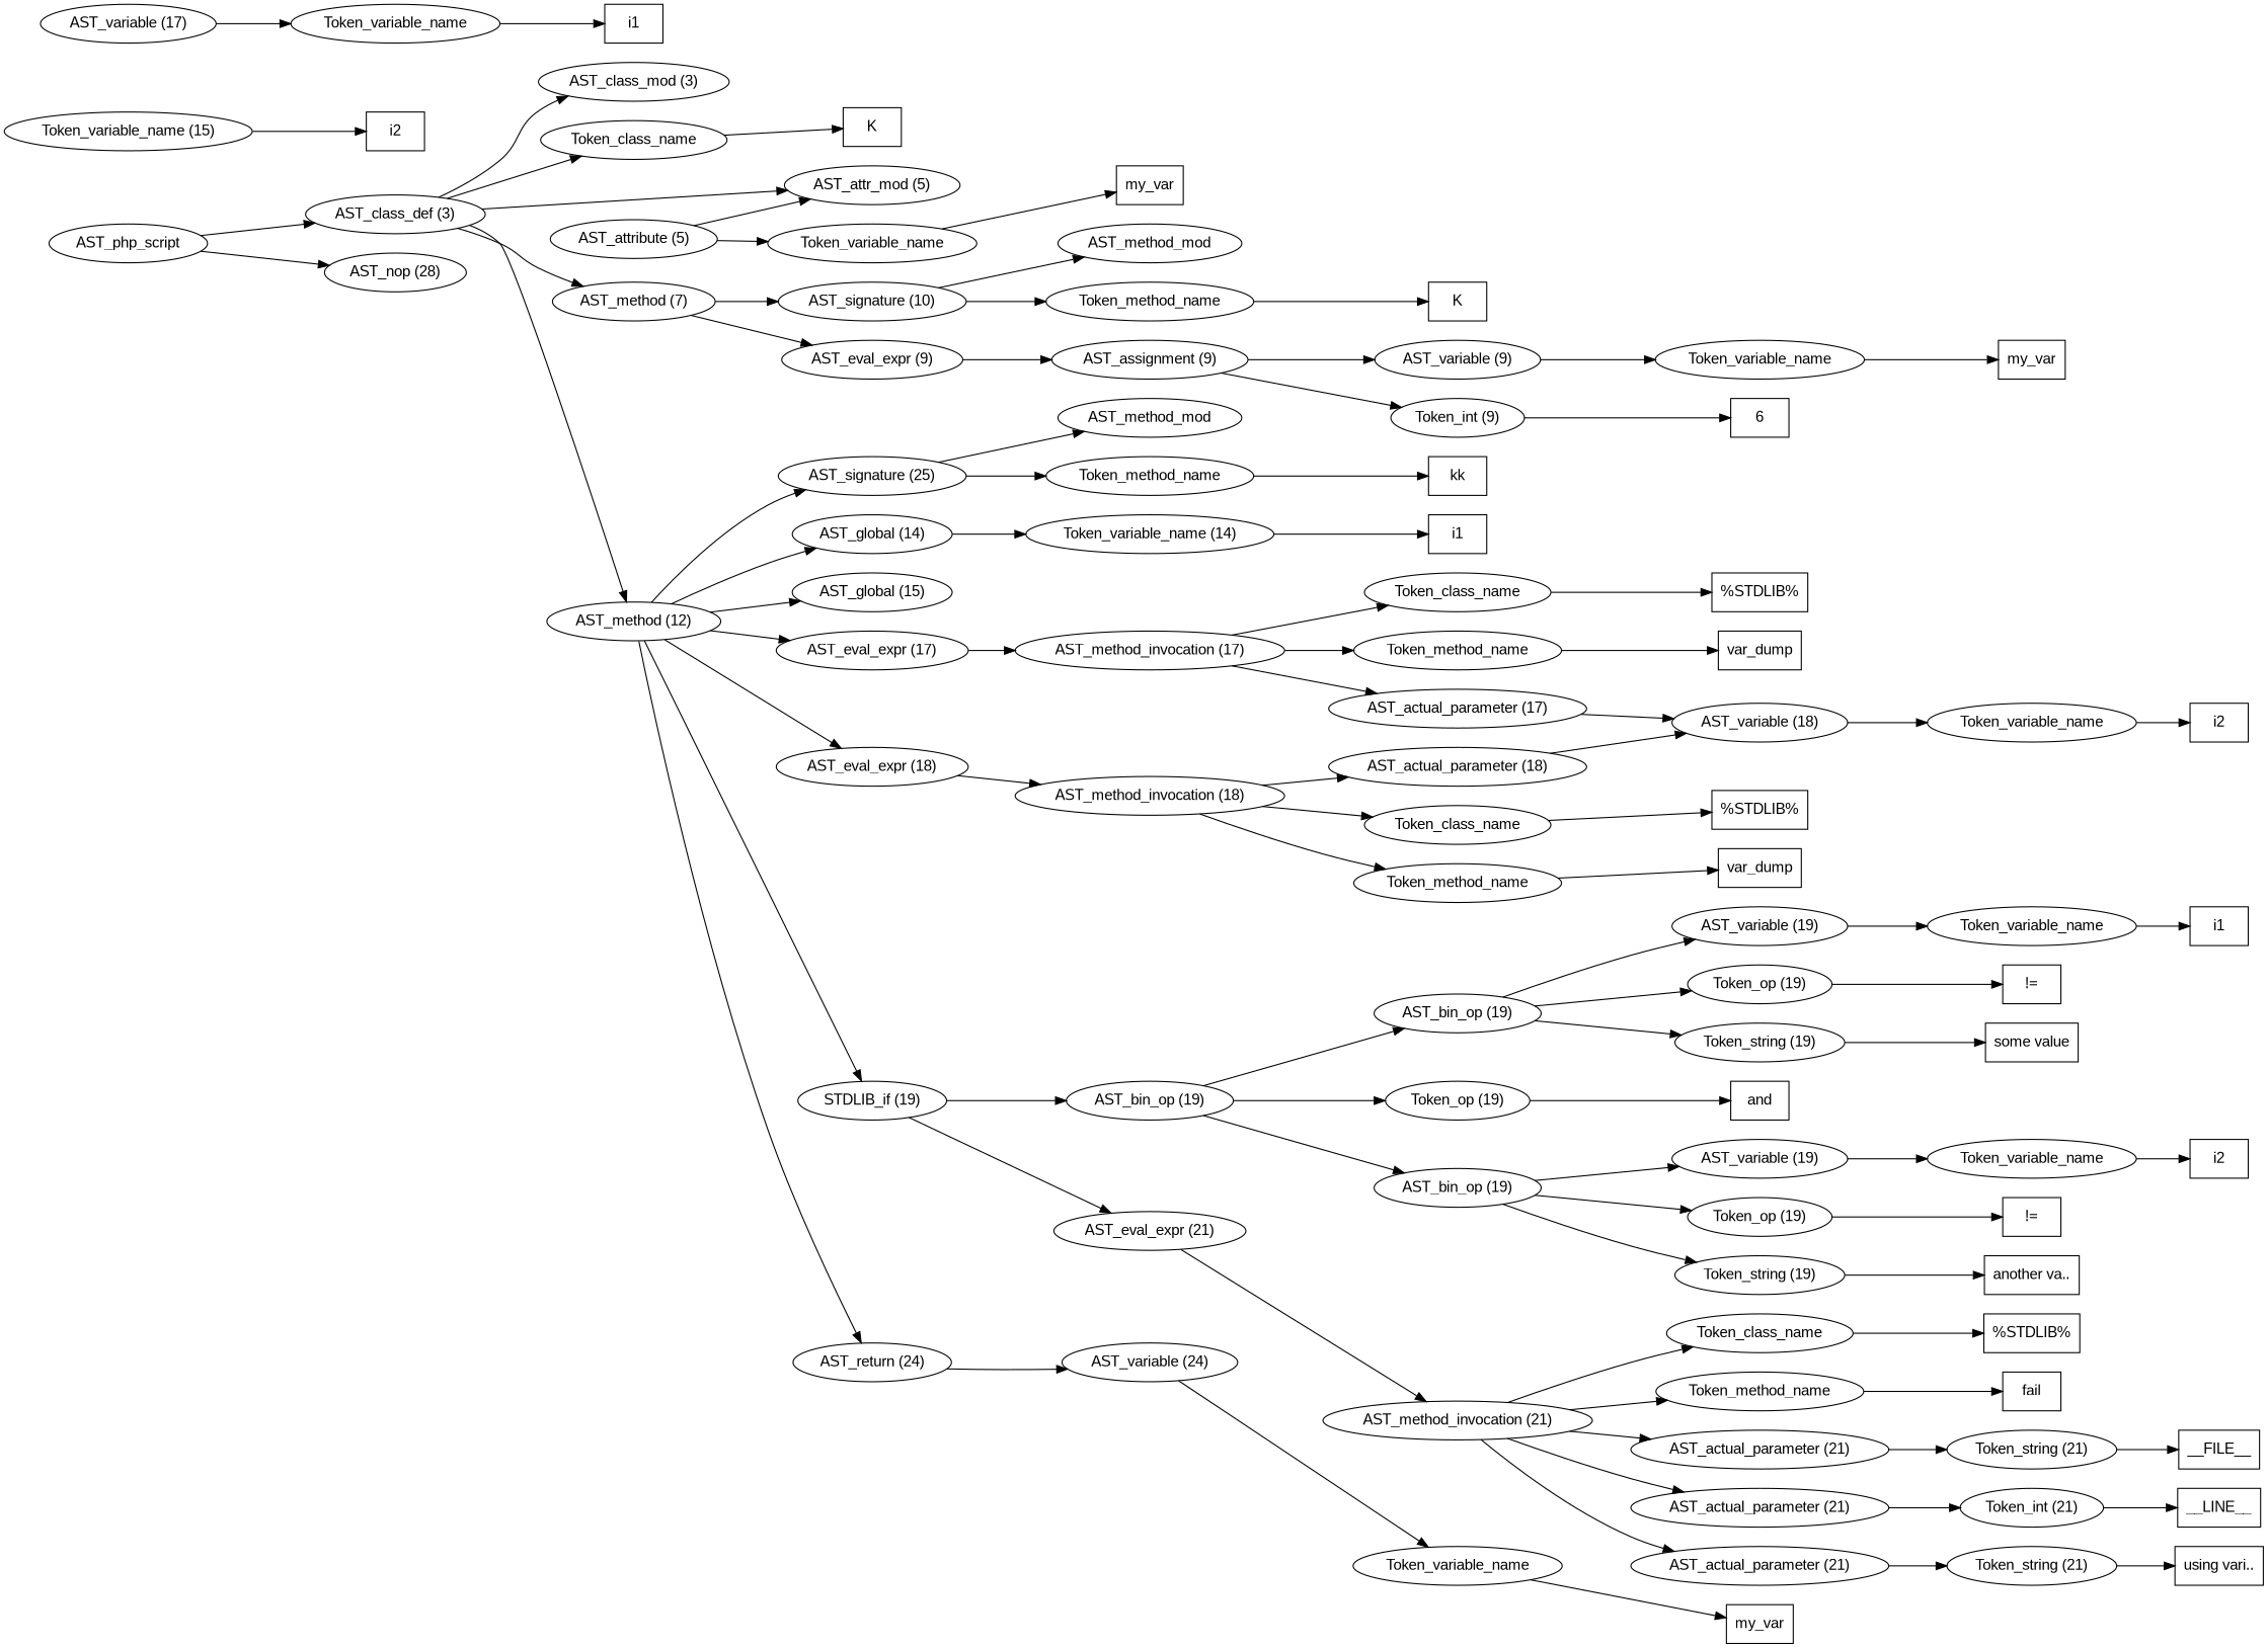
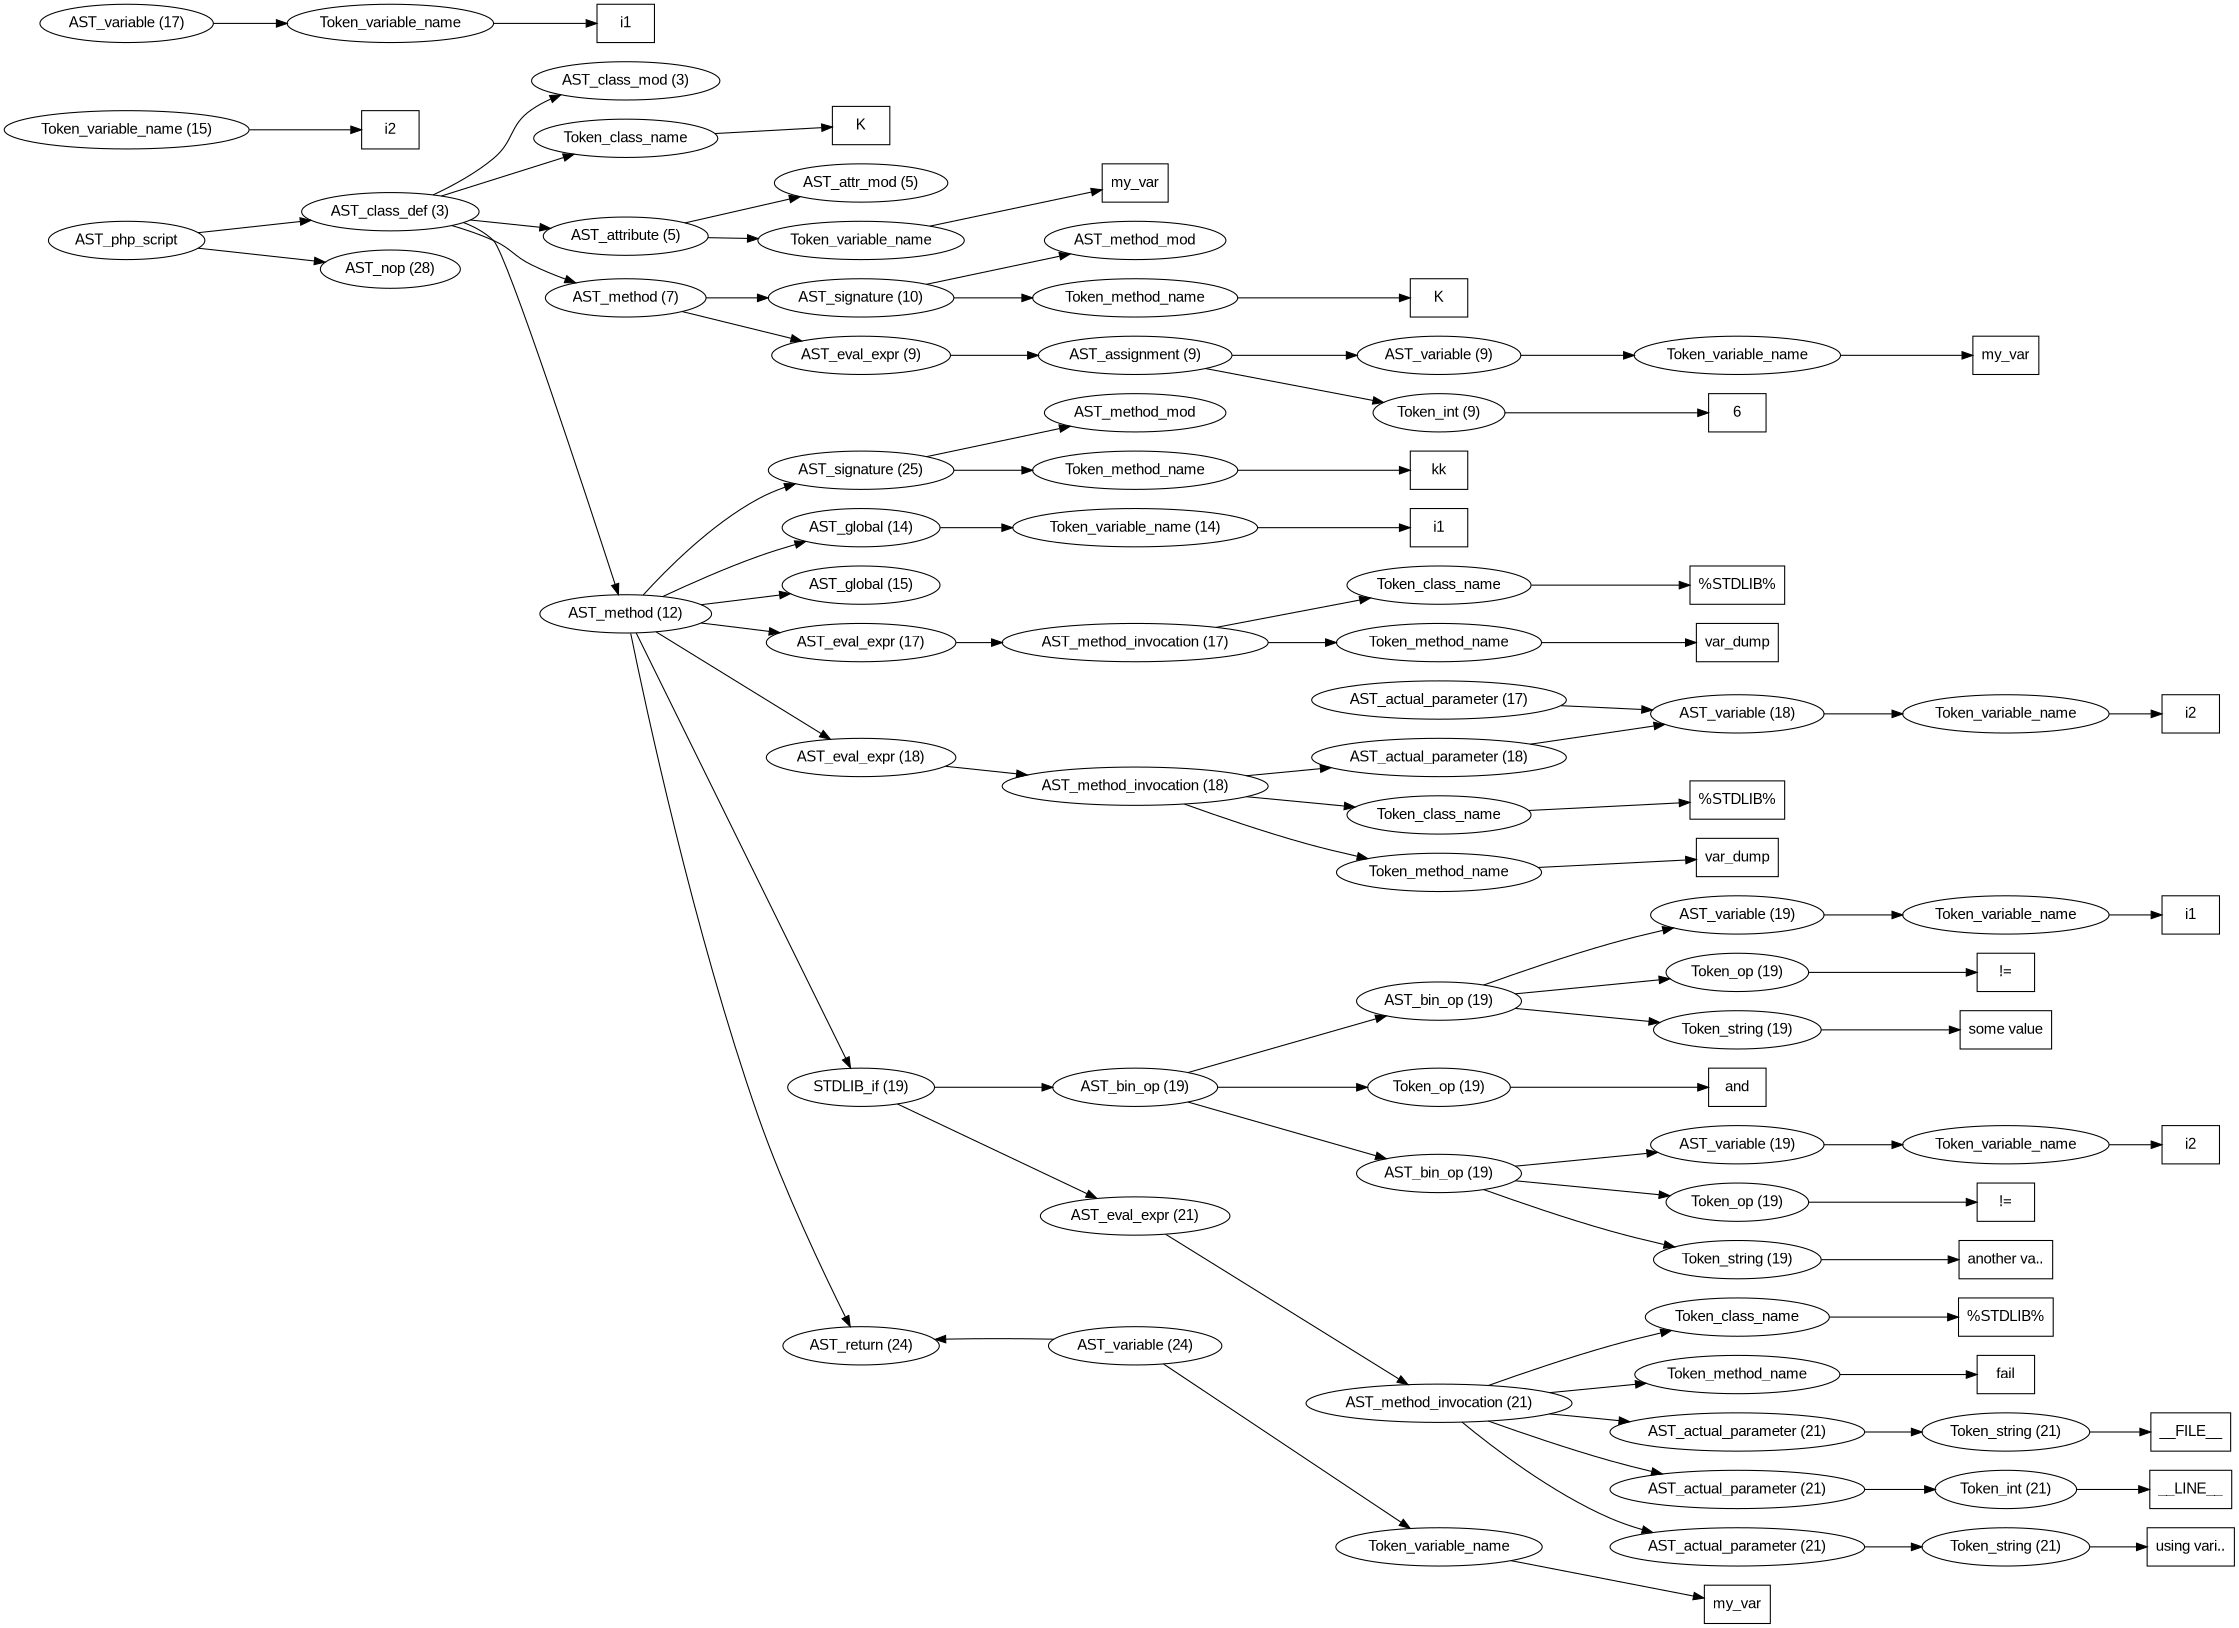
  digraph {
    fontname="Liberation Sans"
    rankdir=LR
    node [fontname="Liberation Sans"]
    edge [fontname="Liberation Sans"]
    n1 [label=AST_php_script]
    n2 [label="AST_class_def (3)"]
    n3 [label="AST_nop (28)"]
    n4 [label="AST_class_mod (3)"]
    n5 [label=Token_class_name]
    n6 [label="AST_attribute (5)"]
    n7 [label="AST_method (7)"]
    n8 [label="AST_method (12)"]
    n9 [label=K shape=box]
    n10 [label="AST_attr_mod (5)"]
    n11 [label=Token_variable_name]
    n12 [label="AST_signature (10)"]
    n13 [label="AST_eval_expr (9)"]
    n14 [label="AST_signature (25)"]
    n15 [label="AST_global (14)"]
    n16 [label="AST_global (15)"]
    n17 [label="AST_eval_expr (17)"]
    n18 [label="AST_eval_expr (18)"]
    n19 [label="STDLIB_if (19)"]
    n20 [label="AST_return (24)"]
    n21 [label=my_var shape=box]
    n22 [label=AST_method_mod]
    n23 [label=Token_method_name]
    n24 [label="AST_assignment (9)"]
    n25 [label=K shape=box]
    n26 [label="AST_variable (9)"]
    n27 [label="Token_int (9)"]
    n28 [label=Token_variable_name]
    n29 [label=6 shape=box]
    n30 [label=my_var shape=box]
    n31 [label=AST_method_mod]
    n32 [label=Token_method_name]
    n33 [label="Token_variable_name (14)"]
    n34 [label="AST_method_invocation (17)"]
    n35 [label="AST_method_invocation (18)"]
    n36 [label="AST_bin_op (19)"]
    n37 [label="AST_eval_expr (21)"]
    n38 [label="AST_variable (24)"]
    n39 [label=kk shape=box]
    n40 [label=i1 shape=box]
    n41 [label="Token_variable_name (15)"]
    n42 [label=i2 shape=box]
    n43 [label=Token_class_name]
    n44 [label=Token_method_name]
    n45 [label="AST_actual_parameter (17)"]
    n46 [label="%STDLIB%" shape=box]
    n47 [label=var_dump shape=box]
    n48 [label="AST_variable (18)"]
    n49 [label="AST_variable (17)"]
    n50 [label=Token_variable_name]
    n51 [label=i1 shape=box]
    n52 [label=Token_class_name]
    n53 [label=Token_method_name]
    n54 [label="AST_actual_parameter (18)"]
    n55 [label="%STDLIB%" shape=box]
    n56 [label=var_dump shape=box]
    n57 [label=Token_variable_name]
    n58 [label=i2 shape=box]
    n59 [label="AST_bin_op (19)"]
    n60 [label="Token_op (19)"]
    n61 [label="AST_bin_op (19)"]
    n62 [label="AST_method_invocation (21)"]
    n63 [label="AST_variable (19)"]
    n64 [label="Token_op (19)"]
    n65 [label="Token_string (19)"]
    n66 [label=and shape=box]
    n67 [label="AST_variable (19)"]
    n68 [label="Token_op (19)"]
    n69 [label="Token_string (19)"]
    n70 [label=Token_variable_name]
    n71 [label="!=" shape=box]
    n72 [label="some value" shape=box]
    n73 [label=i1 shape=box]
    n74 [label=Token_variable_name]
    n75 [label="!=" shape=box]
    n76 [label="another va.." shape=box]
    n77 [label=i2 shape=box]
    n78 [label=Token_class_name]
    n79 [label=Token_method_name]
    n80 [label="AST_actual_parameter (21)"]
    n81 [label="AST_actual_parameter (21)"]
    n82 [label="AST_actual_parameter (21)"]
    n83 [label="%STDLIB%" shape=box]
    n84 [label=fail shape=box]
    n85 [label="Token_string (21)"]
    n86 [label="Token_int (21)"]
    n87 [label="Token_string (21)"]
    n88 [label=__FILE__ shape=box]
    n89 [label=__LINE__ shape=box]
    n90 [label="using vari.." shape=box]
    n91 [label=Token_variable_name]
    n92 [label=my_var shape=box]
    n1 -> n2
    n1 -> n3
    n2 -> n4
    n2 -> n5
-   n2 -> n10
+   n2 -> n6
    n2 -> n7
    n2 -> n8
    n5 -> n9
    n6 -> n10
    n6 -> n11
    n7 -> n12
    n7 -> n13
    n8 -> n14
    n8 -> n15
    n8 -> n16
    n8 -> n17
    n8 -> n18
    n8 -> n19
    n8 -> n20
    n11 -> n21
    n12 -> n22
    n12 -> n23
    n13 -> n24
    n14 -> n31
    n14 -> n32
    n15 -> n33
    n17 -> n34
    n18 -> n35
    n19 -> n36
    n19 -> n37
-   n20 -> n38
+   n38 -> n20
    n23 -> n25
    n24 -> n26
    n24 -> n27
    n26 -> n28
    n27 -> n29
    n28 -> n30
    n32 -> n39
    n33 -> n40
    n34 -> n43
    n34 -> n44
-   n34 -> n45
    n35 -> n52
    n35 -> n53
    n35 -> n54
    n36 -> n59
    n36 -> n60
    n36 -> n61
    n37 -> n62
    n38 -> n91
    n41 -> n42
    n43 -> n46
    n44 -> n47
    n45 -> n48
    n48 -> n57
    n49 -> n50
    n50 -> n51
    n52 -> n55
    n53 -> n56
    n54 -> n48
    n57 -> n58
    n59 -> n63
    n59 -> n64
    n59 -> n65
    n60 -> n66
    n61 -> n67
    n61 -> n68
    n61 -> n69
    n62 -> n78
    n62 -> n79
    n62 -> n80
    n62 -> n81
    n62 -> n82
    n63 -> n70
    n64 -> n71
    n65 -> n72
    n67 -> n74
    n68 -> n75
    n69 -> n76
    n70 -> n73
    n74 -> n77
    n78 -> n83
    n79 -> n84
    n80 -> n85
    n81 -> n86
    n82 -> n87
    n85 -> n88
    n86 -> n89
    n87 -> n90
    n91 -> n92
  }
